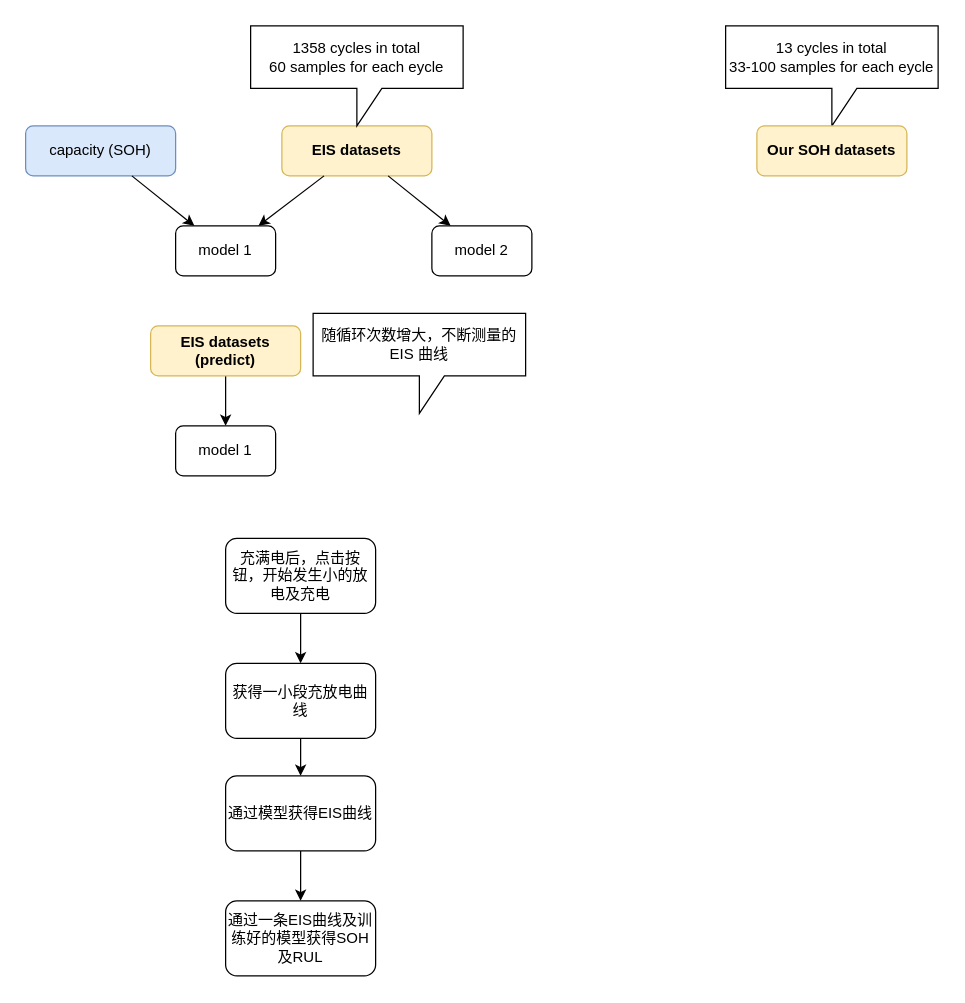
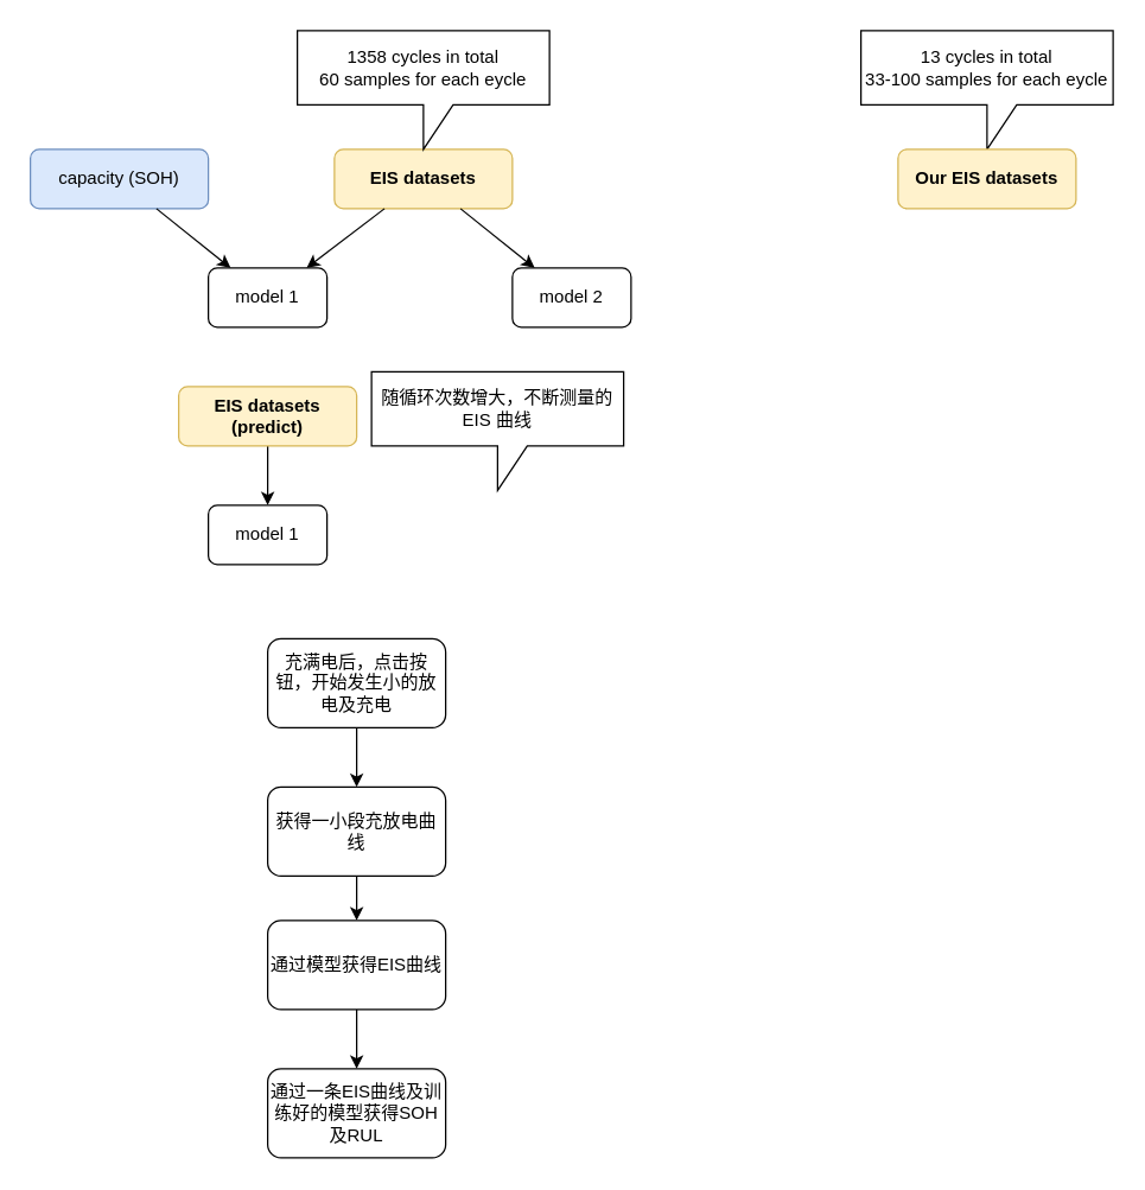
  <mxCell id="0" />
  <mxCell id="1" parent="0" />
  <mxCell id="2" value="&lt;b&gt;EIS datasets&lt;/b&gt;" style="rounded=1;whiteSpace=wrap;html=1;fillColor=#fff2cc;strokeColor=#d6b656;" vertex="1" parent="1"><mxGeometry x="225" y="100" width="120" height="40" as="geometry" /></mxCell>
  <mxCell id="3" value="1358 cycles in total&lt;br&gt;60 samples for each eycle" style="shape=callout;whiteSpace=wrap;html=1;perimeter=calloutPerimeter;" vertex="1" parent="1"><mxGeometry x="200" width="170" height="80" as="geometry" y="20" /></mxCell>
  <mxCell id="4" value="model 2" style="rounded=1;whiteSpace=wrap;html=1;" vertex="1" parent="1"><mxGeometry x="345" y="180" width="80" height="40" as="geometry" /></mxCell>
  <mxCell id="5" value="capacity (SOH)" style="rounded=1;whiteSpace=wrap;html=1;fillColor=#dae8fc;strokeColor=#6c8ebf;" vertex="1" parent="1"><mxGeometry x="20" y="100" width="120" height="40" as="geometry" /></mxCell>
  <mxCell id="6" value="" style="endArrow=classic;html=1;rounded=0;" edge="1" parent="1" source="2" target="4"><mxGeometry width="50" height="50" relative="1" as="geometry"><mxPoint x="235" y="250" as="sourcePoint" /><mxPoint x="285" y="200" as="targetPoint" /></mxGeometry></mxCell>
  <mxCell id="7" value="model 1" style="rounded=1;whiteSpace=wrap;html=1;" vertex="1" parent="1"><mxGeometry x="140" y="180" width="80" height="40" as="geometry" /></mxCell>
  <mxCell id="8" value="" style="endArrow=classic;html=1;rounded=0;" edge="1" parent="1" source="5" target="7"><mxGeometry width="50" height="50" relative="1" as="geometry"><mxPoint x="110" y="210" as="sourcePoint" /><mxPoint x="160" y="160" as="targetPoint" /></mxGeometry></mxCell>
  <mxCell id="9" value="" style="endArrow=classic;html=1;rounded=0;" edge="1" parent="1" source="2" target="7"><mxGeometry width="50" height="50" relative="1" as="geometry"><mxPoint x="50" y="260" as="sourcePoint" /><mxPoint x="100" y="210" as="targetPoint" /></mxGeometry></mxCell>
  <mxCell id="10" value="13 cycles in total&lt;br&gt;33-100 samples for each eycle" style="shape=callout;whiteSpace=wrap;html=1;perimeter=calloutPerimeter;" vertex="1" parent="1"><mxGeometry x="580" width="170" height="80" as="geometry" y="20" /></mxCell>
- <mxCell id="11" value="&lt;b&gt;Our SOH datasets&lt;/b&gt;" style="rounded=1;whiteSpace=wrap;html=1;fillColor=#fff2cc;strokeColor=#d6b656;" vertex="1" parent="1"><mxGeometry x="605" y="100" width="120" height="40" as="geometry" /></mxCell>
+ <mxCell id="11" value="&lt;b&gt;Our EIS datasets&lt;/b&gt;" style="rounded=1;whiteSpace=wrap;html=1;fillColor=#fff2cc;strokeColor=#d6b656;" vertex="1" parent="1"><mxGeometry x="605" y="100" width="120" height="40" as="geometry" /></mxCell>
  <mxCell id="12" value="model 1" style="rounded=1;whiteSpace=wrap;html=1;" vertex="1" parent="1"><mxGeometry x="140" y="340" width="80" height="40" as="geometry" /></mxCell>
  <mxCell id="13" style="edgeStyle=orthogonalEdgeStyle;rounded=0;orthogonalLoop=1;jettySize=auto;html=1;" edge="1" parent="1" source="14" target="12"><mxGeometry relative="1" as="geometry" /></mxCell>
  <mxCell id="14" value="&lt;b&gt;EIS datasets&lt;br&gt;(predict)&lt;br&gt;&lt;/b&gt;" style="rounded=1;whiteSpace=wrap;html=1;fillColor=#fff2cc;strokeColor=#d6b656;" vertex="1" parent="1"><mxGeometry x="120" y="260" width="120" height="40" as="geometry" /></mxCell>
  <mxCell id="15" value="随循环次数增大，不断测量的EIS 曲线" style="shape=callout;whiteSpace=wrap;html=1;perimeter=calloutPerimeter;" vertex="1" parent="1"><mxGeometry x="250" y="250" width="170" height="80" as="geometry" /></mxCell>
  <mxCell id="16" value="" style="edgeStyle=orthogonalEdgeStyle;rounded=0;orthogonalLoop=1;jettySize=auto;html=1;" edge="1" parent="1" source="17" target="19"><mxGeometry relative="1" as="geometry" /></mxCell>
  <mxCell id="17" value="充满电后，点击按钮，开始发生小的放电及充电" style="rounded=1;whiteSpace=wrap;html=1;" vertex="1" parent="1"><mxGeometry x="180" y="430" width="120" height="60" as="geometry" /></mxCell>
  <mxCell id="18" value="" style="edgeStyle=orthogonalEdgeStyle;rounded=0;orthogonalLoop=1;jettySize=auto;html=1;" edge="1" parent="1" source="19" target="21"><mxGeometry relative="1" as="geometry" /></mxCell>
  <mxCell id="19" value="获得一小段充放电曲线" style="rounded=1;whiteSpace=wrap;html=1;" vertex="1" parent="1"><mxGeometry x="180" y="530" width="120" height="60" as="geometry" /></mxCell>
  <mxCell id="20" value="" style="edgeStyle=orthogonalEdgeStyle;rounded=0;orthogonalLoop=1;jettySize=auto;html=1;" edge="1" parent="1" source="21" target="22"><mxGeometry relative="1" as="geometry" /></mxCell>
  <mxCell id="21" value="通过模型获得EIS曲线" style="whiteSpace=wrap;html=1;rounded=1;" vertex="1" parent="1"><mxGeometry x="180" y="620" width="120" height="60" as="geometry" /></mxCell>
  <mxCell id="22" value="通过一条EIS曲线及训练好的模型获得SOH及RUL" style="whiteSpace=wrap;html=1;rounded=1;" vertex="1" parent="1"><mxGeometry x="180" y="720" width="120" height="60" as="geometry" /></mxCell>
